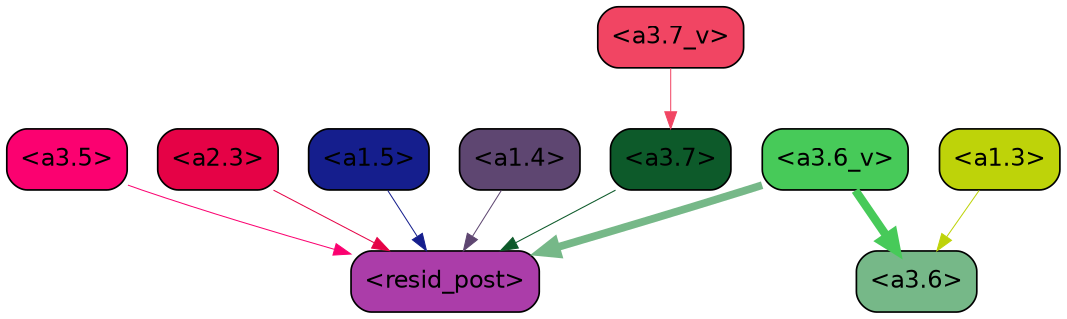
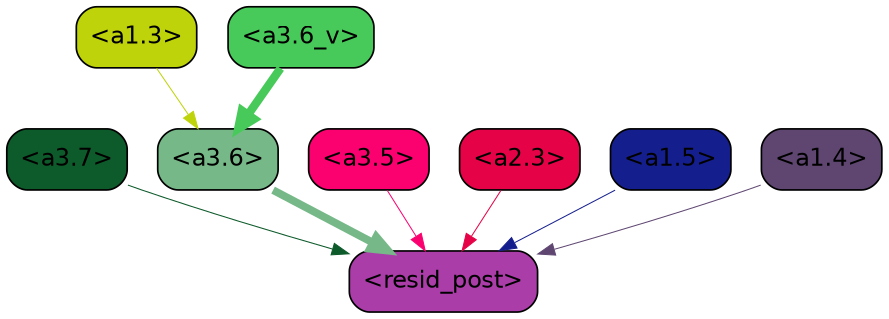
  strict digraph {
    splines=true
    node [color=black fontname=Helvetica shape=box style="filled, rounded"]
    edge [penwidth=0.6]
    "<a3.7>" [fillcolor="#0d5a2a"]
    "<resid_post>" [fillcolor="#ab3da9"]
    "<a3.6>" [fillcolor="#76b888"]
    "<a3.5>" [fillcolor="#fb0170"]
    "<a2.3>" [fillcolor="#e50246"]
    "<a1.5>" [fillcolor="#151e8d"]
    "<a1.4>" [fillcolor="#5e4671"]
    "<a1.3>" [fillcolor="#bed309"]
-   "<a3.7_v>" [fillcolor="#f14563"]
    "<a3.6_v>" [fillcolor="#47ca59"]
    "<a3.7>" -> "<resid_post>" [color="#0d5a2a" penwidth=0.6239100098609924]
-   "<a3.6_v>" -> "<resid_post>" [color="#76b888" penwidth=4.569062113761902]
+   "<a3.6>" -> "<resid_post>" [color="#76b888" penwidth=4.569062113761902]
    "<a3.5>" -> "<resid_post>" [color="#fb0170"]
    "<a2.3>" -> "<resid_post>" [color="#e50246"]
    "<a1.5>" -> "<resid_post>" [color="#151e8d"]
    "<a1.4>" -> "<resid_post>" [color="#5e4671"]
    "<a1.3>" -> "<a3.6>" [color="#bed309"]
-   "<a3.7_v>" -> "<a3.7>" [color="#f14563"]
    "<a3.6_v>" -> "<a3.6>" [color="#47ca59" penwidth=4.972373723983765]
  }
